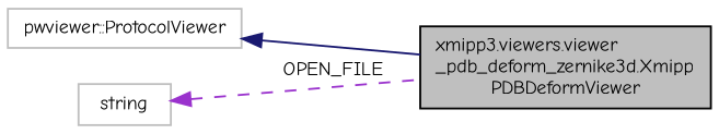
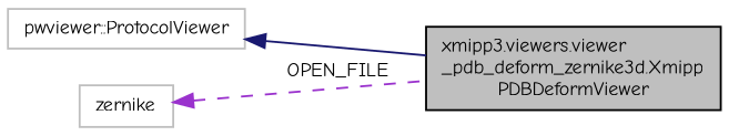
  digraph {
    rankdir=LR
    fontname="Comic Neue"
    node [color=grey75 fillcolor=white fontname="Comic Neue" fontsize=10 shape=record style=filled]
    edge [dir=back fontname="Comic Neue" fontsize=10 labelfontname=Helvetica labelfontsize=10]
    n1 [color=black fillcolor=grey75 fontcolor=black height=0.2 label="xmipp3.viewers.viewer\l_pdb_deform_zernike3d.Xmipp\lPDBDeformViewer" width=0.4]
    n2 [height=0.2 label="pwviewer::ProtocolViewer" width=0.4]
-   n3 [height=0.2 label=string width=0.4]
+   n3 [height=0.2 label=zernike width=0.4]
    n2 -> n1 [color=midnightblue style=solid]
    n3 -> n1 [color=darkorchid3 label=" OPEN_FILE" style=dashed]
  }
